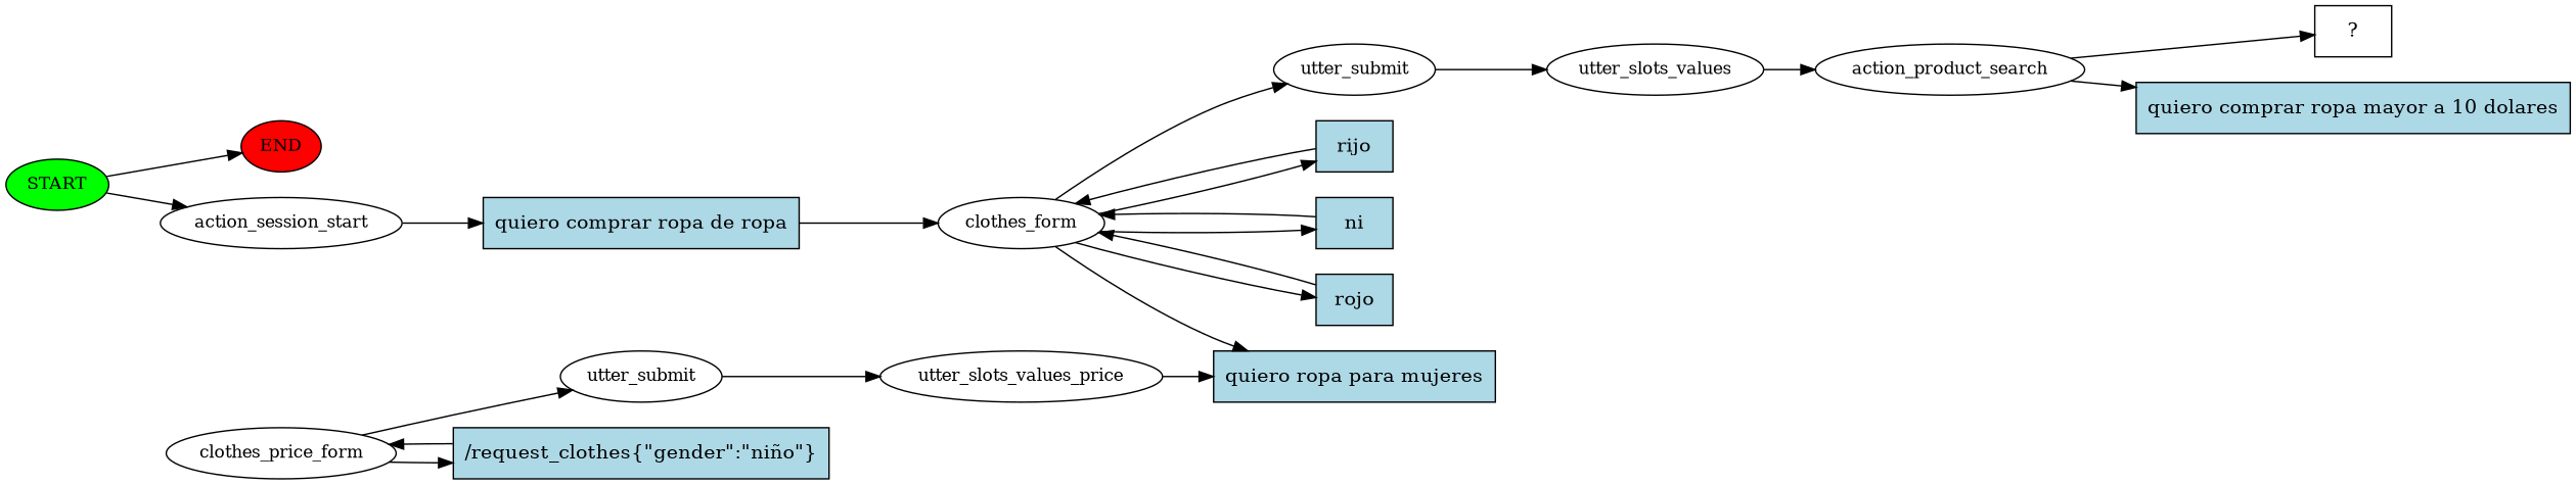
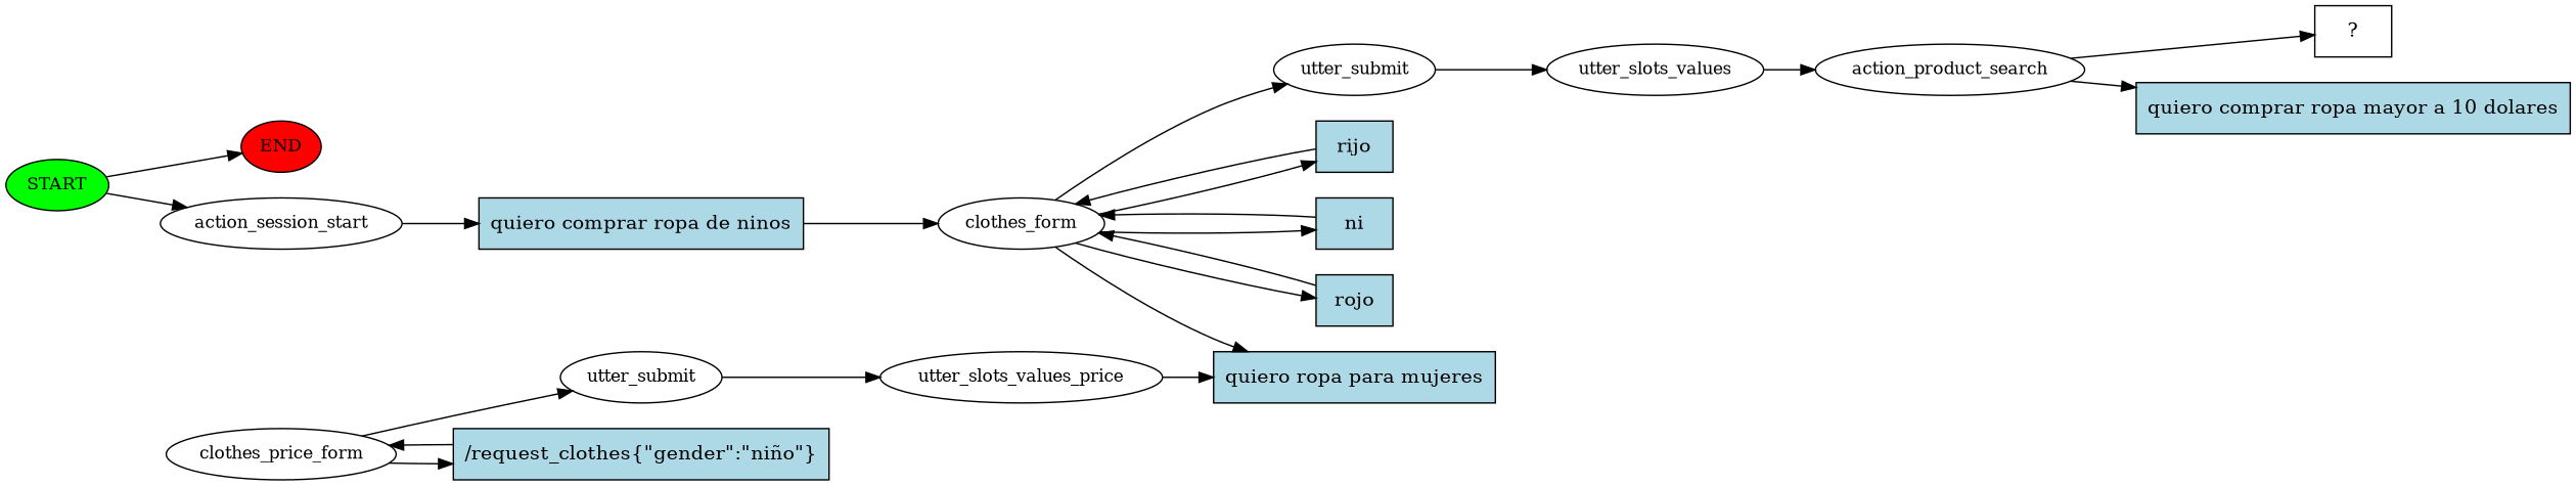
  digraph {
    rankdir=LR
    node [fontsize=12]
    n1 [fillcolor=green label=START style=filled]
    n2 [fillcolor=red label=END style=filled]
    n3 [label=action_session_start]
-   n4 [fillcolor=lightblue label="quiero comprar ropa de ropa" shape=rect style=filled fontsize=""]
+   n4 [fillcolor=lightblue label="quiero comprar ropa de ninos" shape=rect style=filled fontsize=""]
    n5 [label=clothes_form]
    n6 [label=utter_submit]
    n7 [fillcolor=lightblue label=rijo shape=rect style=filled fontsize=""]
    n8 [fillcolor=lightblue label=ni shape=rect style=filled fontsize=""]
    n9 [fillcolor=lightblue label=rojo shape=rect style=filled fontsize=""]
    n10 [fillcolor=lightblue label="quiero ropa para mujeres" shape=rect style=filled fontsize=""]
    n11 [label=utter_slots_values]
    n12 [label=action_product_search]
    n13 [label="  ?  " shape=rect fontsize=""]
    n14 [fillcolor=lightblue label="quiero comprar ropa mayor a 10 dolares" shape=rect style=filled fontsize=""]
    n15 [label=clothes_price_form]
    n16 [label=utter_submit]
    n17 [fillcolor=lightblue label="/request_clothes{\"gender\":\"niño\"}" shape=rect style=filled fontsize=""]
    n18 [label=utter_slots_values_price]
    n1 -> n2
    n1 -> n3
    n3 -> n4
    n4 -> n5
    n5 -> n6
    n5 -> n7
    n5 -> n8
    n5 -> n9
    n5 -> n10
    n6 -> n11
    n7 -> n5
    n8 -> n5
    n9 -> n5
    n11 -> n12
    n12 -> n13
    n12 -> n14
    n15 -> n16
    n15 -> n17
    n16 -> n18
    n17 -> n15
    n18 -> n10
  }
